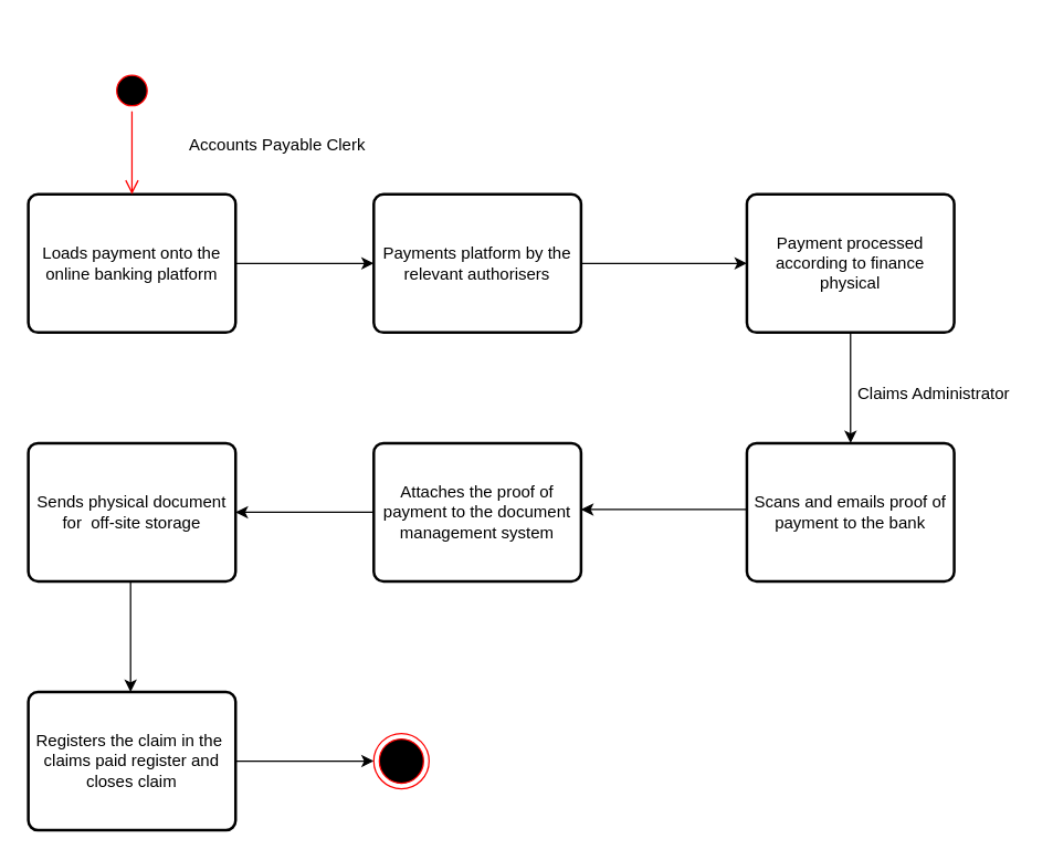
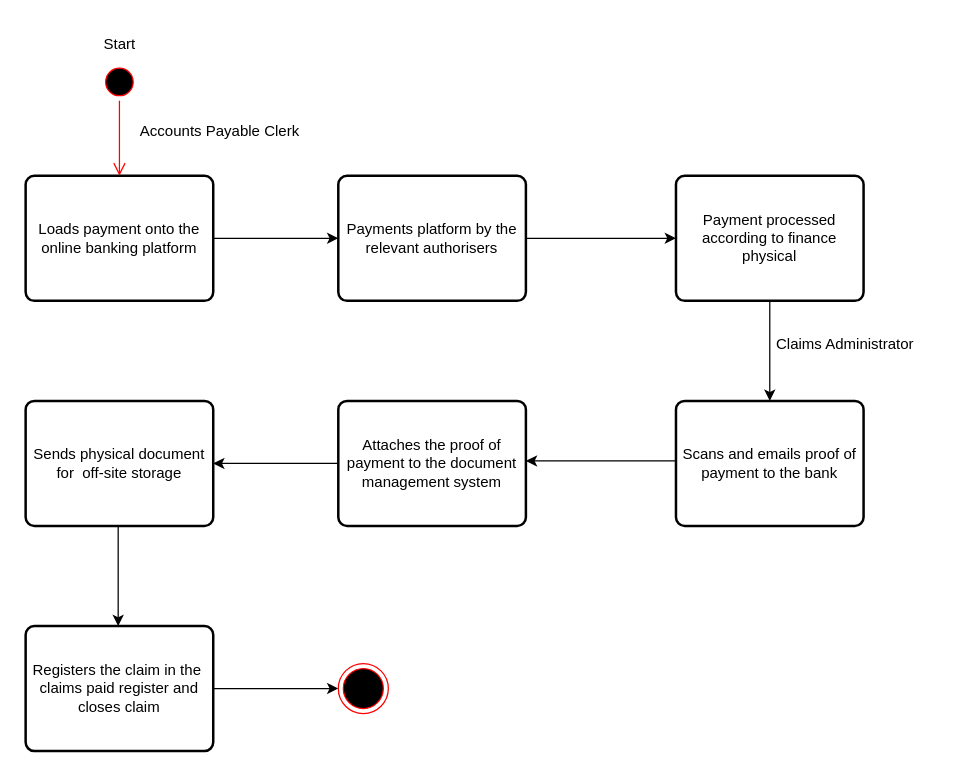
  <mxCell id="0" />
  <mxCell id="1" parent="0" />
  <mxCell id="2" style="edgeStyle=orthogonalEdgeStyle;rounded=0;orthogonalLoop=1;jettySize=auto;html=1;exitX=1;exitY=0.5;exitDx=0;exitDy=0;" edge="1" parent="1" source="3"><mxGeometry relative="1" as="geometry"><mxPoint x="270" y="190" as="targetPoint" /></mxGeometry></mxCell>
  <mxCell id="3" value="Loads payment onto the online banking platform" style="rounded=1;whiteSpace=wrap;html=1;absoluteArcSize=1;arcSize=14;strokeWidth=2;" vertex="1" parent="1"><mxGeometry x="20" y="140" width="150" height="100" as="geometry" /></mxCell>
  <mxCell id="4" value="" style="ellipse;html=1;shape=startState;fillColor=#000000;strokeColor=#ff0000;" vertex="1" parent="1"><mxGeometry x="80" y="50" width="30" height="30" as="geometry" /></mxCell>
  <mxCell id="5" value="" style="edgeStyle=orthogonalEdgeStyle;html=1;verticalAlign=bottom;endArrow=open;endSize=8;strokeColor=#ff0000;rounded=0;" edge="1" source="4" parent="1"><mxGeometry relative="1" as="geometry"><mxPoint x="95" y="140" as="targetPoint" /></mxGeometry></mxCell>
- <mxCell id="7" value="Accounts Payable Clerk" style="text;html=1;align=center;verticalAlign=middle;resizable=0;points=[];autosize=1;strokeColor=none;fillColor=none;" vertex="1" parent="1"><mxGeometry x="125" y="90" width="150" height="30" as="geometry" /></mxCell>
+ <mxCell id="6" value="Start" style="text;html=1;align=center;verticalAlign=middle;resizable=0;points=[];autosize=1;strokeColor=none;fillColor=none;" vertex="1" parent="1"><mxGeometry x="70" y="20" width="50" height="30" as="geometry" /></mxCell>
+ <mxCell id="7" value="Accounts Payable Clerk" style="text;html=1;align=center;verticalAlign=middle;resizable=0;points=[];autosize=1;strokeColor=none;fillColor=none;" vertex="1" parent="1"><mxGeometry x="100" y="90" width="150" height="30" as="geometry" /></mxCell>
  <mxCell id="8" style="edgeStyle=orthogonalEdgeStyle;rounded=0;orthogonalLoop=1;jettySize=auto;html=1;exitX=1;exitY=0.5;exitDx=0;exitDy=0;" edge="1" parent="1" source="9"><mxGeometry relative="1" as="geometry"><mxPoint x="540" y="190" as="targetPoint" /></mxGeometry></mxCell>
  <mxCell id="9" value="Payments platform by the relevant authorisers" style="rounded=1;whiteSpace=wrap;html=1;absoluteArcSize=1;arcSize=14;strokeWidth=2;" vertex="1" parent="1"><mxGeometry x="270" y="140" width="150" height="100" as="geometry" /></mxCell>
  <mxCell id="10" style="edgeStyle=orthogonalEdgeStyle;rounded=0;orthogonalLoop=1;jettySize=auto;html=1;exitX=0.5;exitY=1;exitDx=0;exitDy=0;" edge="1" parent="1" source="11"><mxGeometry relative="1" as="geometry"><mxPoint x="615" y="320" as="targetPoint" /></mxGeometry></mxCell>
  <mxCell id="11" value="Payment processed according to finance&lt;br&gt;physical" style="rounded=1;whiteSpace=wrap;html=1;absoluteArcSize=1;arcSize=14;strokeWidth=2;" vertex="1" parent="1"><mxGeometry x="540" y="140" width="150" height="100" as="geometry" /></mxCell>
  <mxCell id="12" style="edgeStyle=orthogonalEdgeStyle;rounded=0;orthogonalLoop=1;jettySize=auto;html=1;exitX=0;exitY=0.5;exitDx=0;exitDy=0;" edge="1" parent="1"><mxGeometry relative="1" as="geometry"><mxPoint x="420" y="368" as="targetPoint" /><mxPoint x="540" y="368" as="sourcePoint" /></mxGeometry></mxCell>
  <mxCell id="13" value="Scans and emails proof of payment to the bank" style="rounded=1;whiteSpace=wrap;html=1;absoluteArcSize=1;arcSize=14;strokeWidth=2;" vertex="1" parent="1"><mxGeometry x="540" y="320" width="150" height="100" as="geometry" /></mxCell>
- <mxCell id="14" value="Claims Administrator" style="text;html=1;align=center;verticalAlign=middle;resizable=0;points=[];autosize=1;strokeColor=none;fillColor=none;" vertex="1" parent="1"><mxGeometry x="610" y="270" width="130" height="30" as="geometry" /></mxCell>
+ <mxCell id="14" value="Claims Administrator" style="text;html=1;align=center;verticalAlign=middle;resizable=0;points=[];autosize=1;strokeColor=none;fillColor=none;" vertex="1" parent="1"><mxGeometry x="610" y="260" width="130" height="30" as="geometry" /></mxCell>
  <mxCell id="15" style="edgeStyle=orthogonalEdgeStyle;rounded=0;orthogonalLoop=1;jettySize=auto;html=1;exitX=0;exitY=0.5;exitDx=0;exitDy=0;" edge="1" parent="1" source="16"><mxGeometry relative="1" as="geometry"><mxPoint x="170" y="370" as="targetPoint" /></mxGeometry></mxCell>
  <mxCell id="16" value="Attaches the proof of payment to the document&lt;br&gt;management system" style="rounded=1;whiteSpace=wrap;html=1;absoluteArcSize=1;arcSize=14;strokeWidth=2;" vertex="1" parent="1"><mxGeometry x="270" y="320" width="150" height="100" as="geometry" /></mxCell>
  <mxCell id="17" style="edgeStyle=orthogonalEdgeStyle;rounded=0;orthogonalLoop=1;jettySize=auto;html=1;exitX=0.5;exitY=1;exitDx=0;exitDy=0;" edge="1" parent="1"><mxGeometry relative="1" as="geometry"><mxPoint x="94" y="500" as="targetPoint" /><mxPoint x="94" y="420" as="sourcePoint" /></mxGeometry></mxCell>
  <mxCell id="18" value="Sends physical document for&amp;nbsp; off-site storage" style="rounded=1;whiteSpace=wrap;html=1;absoluteArcSize=1;arcSize=14;strokeWidth=2;" vertex="1" parent="1"><mxGeometry x="20" y="320" width="150" height="100" as="geometry" /></mxCell>
  <mxCell id="19" style="edgeStyle=orthogonalEdgeStyle;rounded=0;orthogonalLoop=1;jettySize=auto;html=1;exitX=1;exitY=0.5;exitDx=0;exitDy=0;" edge="1" parent="1" source="20"><mxGeometry relative="1" as="geometry"><mxPoint x="270" y="550" as="targetPoint" /></mxGeometry></mxCell>
  <mxCell id="20" value="Registers the claim in the&amp;nbsp;&lt;br&gt;claims paid register and closes claim" style="rounded=1;whiteSpace=wrap;html=1;absoluteArcSize=1;arcSize=14;strokeWidth=2;" vertex="1" parent="1"><mxGeometry x="20" y="500" width="150" height="100" as="geometry" /></mxCell>
  <mxCell id="21" value="" style="ellipse;html=1;shape=endState;fillColor=#000000;strokeColor=#ff0000;" vertex="1" parent="1"><mxGeometry x="270" y="530" width="40" height="40" as="geometry" /></mxCell>
